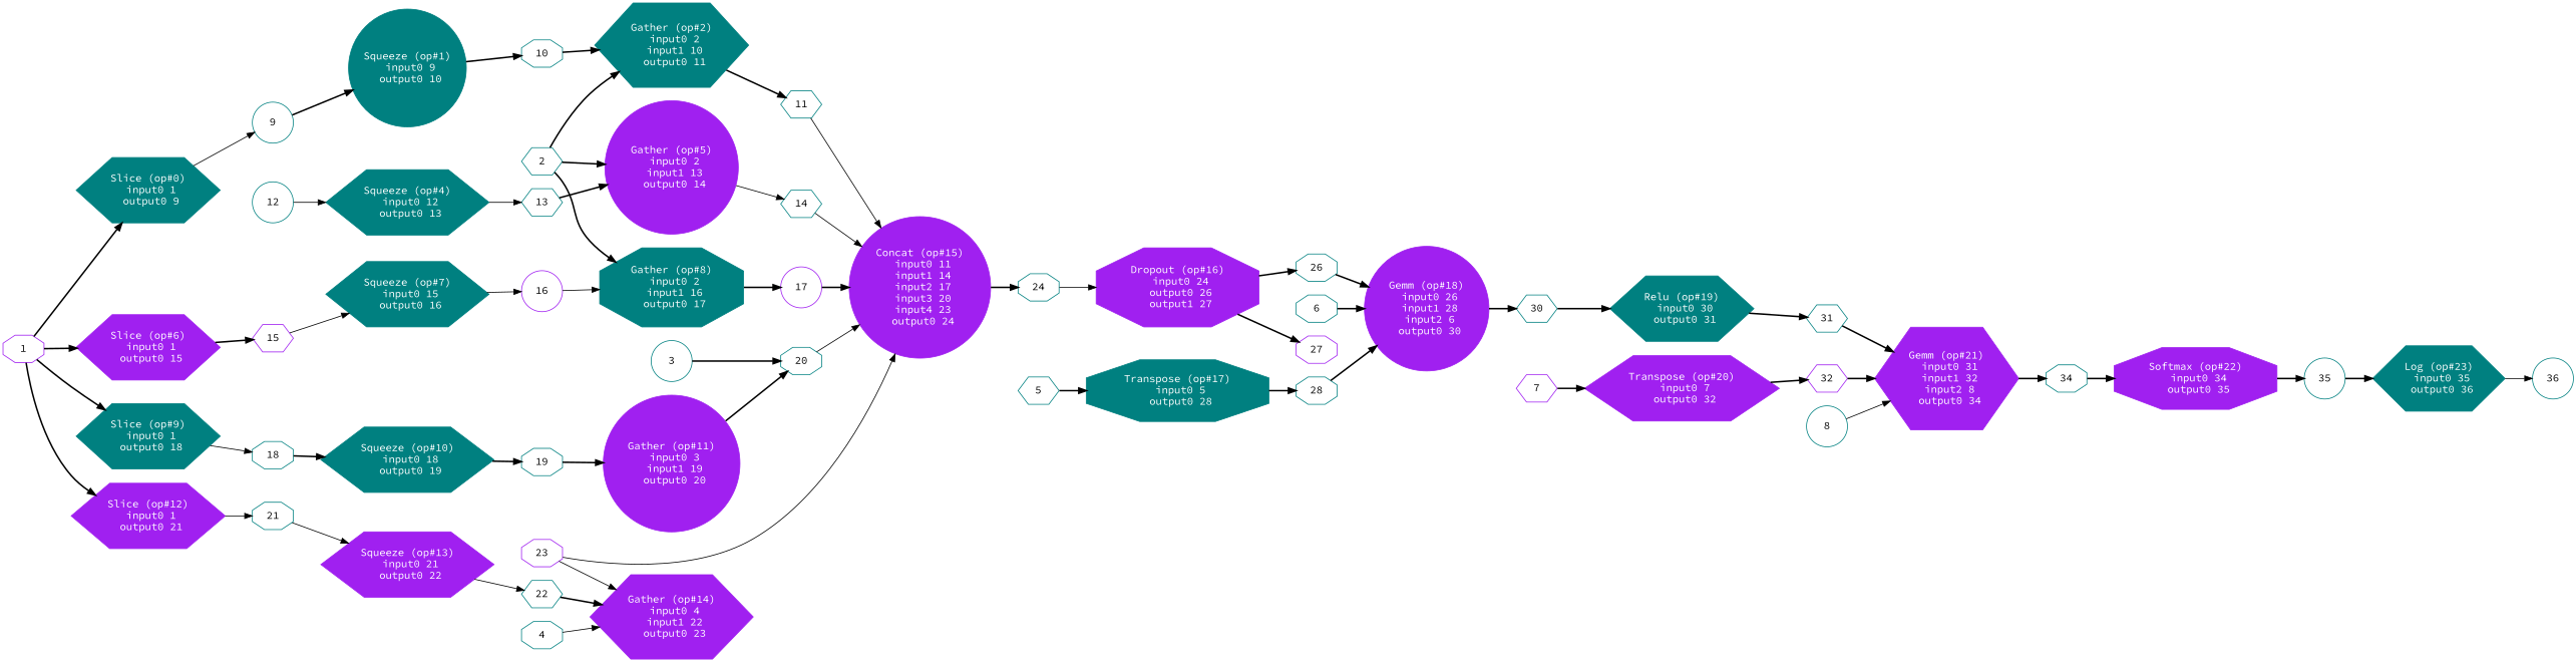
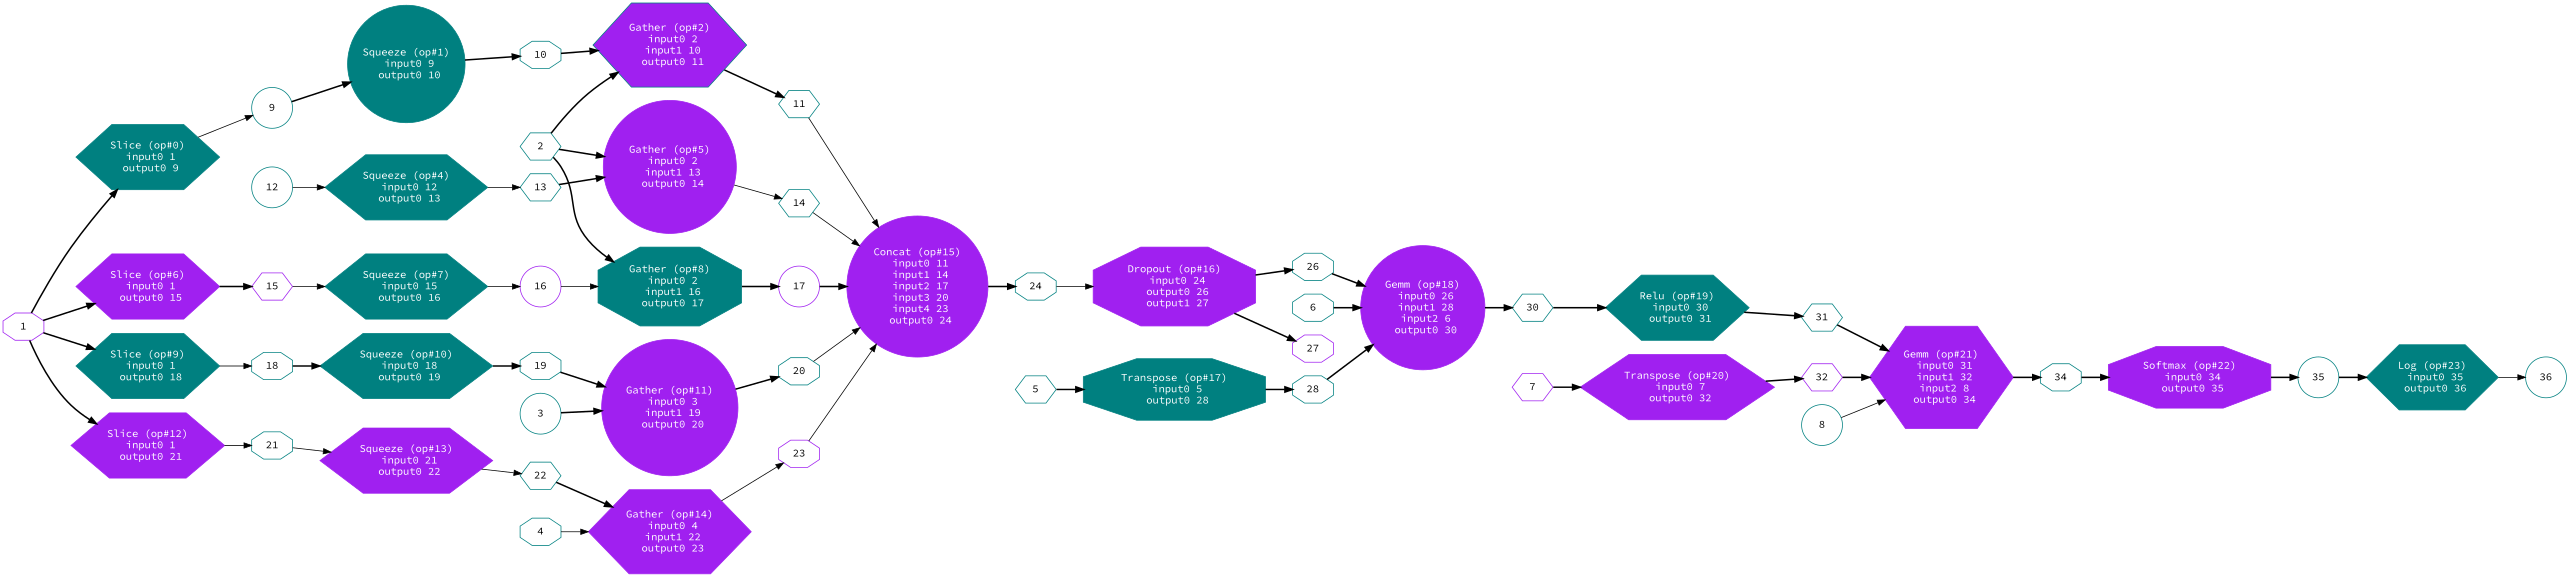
  digraph {
    fontname="Source Code Pro"
    rankdir=LR
    node [color=teal fontname="Source Code Pro" shape=hexagon]
    edge [fontname="Source Code Pro" style=bold]
    "Slice (op#0)\n input0 1\n output0 9" [fontcolor="#FFFFFF" height=0.73611 style=filled width=1.1528]
    n2 [height=0.5 label=9 shape=circle width=0.75]
    "Squeeze (op#1)\n input0 9\n output0 10" [fontcolor="#FFFFFF" height=0.73611 shape=circle style=filled width=1.4028]
    n4 [height=0.5 label=10 shape=octagon width=0.75]
    n5 [color=purple height=0.5 label=1 shape=octagon width=0.75]
    "Slice (op#6)\n input0 1\n output0 15" [color=purple fontcolor="#FFFFFF" height=0.73611 style=filled width=1.1528]
    "Slice (op#9)\n input0 1\n output0 18" [fontcolor="#FFFFFF" height=0.73611 style=filled width=1.1528]
    "Slice (op#12)\n input0 1\n output0 21" [color=purple fontcolor="#FFFFFF" height=0.73611 style=filled width=1.25]
    n9 [color=purple height=0.5 label=15 width=0.75]
    n10 [height=0.5 label=18 shape=octagon width=0.75]
    n11 [height=0.5 label=21 shape=octagon width=0.75]
    n12 [height=0.5 label=12 shape=circle width=0.75]
    "Squeeze (op#4)\n input0 12\n output0 13" [fontcolor="#FFFFFF" height=0.73611 style=filled width=1.4028]
    "Squeeze (op#7)\n input0 15\n output0 16" [fontcolor="#FFFFFF" height=0.73611 style=filled width=1.4028]
    "Squeeze (op#10)\n input0 18\n output0 19" [fontcolor="#FFFFFF" height=0.73611 style=filled width=1.5]
    "Squeeze (op#13)\n input0 21\n output0 22" [color=purple fontcolor="#FFFFFF" height=0.73611 style=filled width=1.5]
-   "Gather (op#2)\n input0 2\n input1 10\n output0 11" [fontcolor="#FFFFFF" height=0.94444 style=filled width=1.2917]
+   "Gather (op#2)\n input0 2\n input1 10\n output0 11" [fontcolor="#FFFFFF" height=0.94444 style=filled width=1.2917 fillcolor=purple]
    n18 [height=0.5 label=11 width=0.75]
    "Concat (op#15)\n input0 11\n input1 14\n input2 17\n input3 20\n input4 23\n output0 24" [color=purple fontcolor="#FFFFFF" height=1.5694 shape=circle style=filled width=1.4028]
    n20 [height=0.5 label=24 shape=octagon width=0.75]
    n21 [height=0.5 label=2 width=0.75]
    "Gather (op#5)\n input0 2\n input1 13\n output0 14" [color=purple fontcolor="#FFFFFF" height=0.94444 shape=circle style=filled width=1.2917]
    "Gather (op#8)\n input0 2\n input1 16\n output0 17" [fontcolor="#FFFFFF" height=0.94444 shape=octagon style=filled width=1.2917]
    n24 [height=0.5 label=14 width=0.75]
    n25 [color=purple height=0.5 label=17 shape=circle width=0.75]
    "Dropout (op#16)\n input0 24\n output0 26\n output1 27" [color=purple fontcolor="#FFFFFF" height=0.94444 shape=octagon style=filled width=1.5]
    n27 [height=0.5 label=13 width=0.75]
    n28 [color=purple height=0.5 label=16 shape=circle width=0.75]
    n29 [height=0.5 label=19 shape=octagon width=0.75]
    "Gather (op#11)\n input0 3\n input1 19\n output0 20" [color=purple fontcolor="#FFFFFF" height=0.94444 shape=circle style=filled width=1.3889]
    n31 [height=0.5 label=20 shape=octagon width=0.75]
    n32 [height=0.5 label=3 shape=circle width=0.75]
    n33 [height=0.5 label=22 width=0.75]
    "Gather (op#14)\n input0 4\n input1 22\n output0 23" [color=purple fontcolor="#FFFFFF" height=0.94444 style=filled width=1.3889]
    n35 [color=purple height=0.5 label=23 shape=octagon width=0.75]
    n36 [height=0.5 label=4 shape=octagon width=0.75]
    n37 [height=0.5 label=26 shape=octagon width=0.75]
    n38 [color=purple height=0.5 label=27 shape=octagon width=0.75]
    "Gemm (op#18)\n input0 26\n input1 28\n input2 6\n output0 30" [color=purple fontcolor="#FFFFFF" height=1.1528 shape=circle style=filled width=1.4028]
    n40 [height=0.5 label=30 width=0.75]
    "Relu (op#19)\n input0 30\n output0 31" [fontcolor="#FFFFFF" height=0.73611 style=filled width=1.2361]
    "Transpose (op#17)\n input0 5\n output0 28" [fontcolor="#FFFFFF" height=0.73611 shape=octagon style=filled width=1.6528]
    n43 [height=0.5 label=28 shape=octagon width=0.75]
    n44 [height=0.5 label=5 width=0.75]
    n45 [height=0.5 label=31 width=0.75]
    n46 [height=0.5 label=6 shape=octagon width=0.75]
    "Gemm (op#21)\n input0 31\n input1 32\n input2 8\n output0 34" [color=purple fontcolor="#FFFFFF" height=1.1528 style=filled width=1.4028]
    n48 [height=0.5 label=34 shape=octagon width=0.75]
    "Softmax (op#22)\n input0 34\n output0 35" [color=purple fontcolor="#FFFFFF" height=0.73611 shape=octagon style=filled width=1.5278]
    "Transpose (op#20)\n input0 7\n output0 32" [color=purple fontcolor="#FFFFFF" height=0.73611 style=filled width=1.6528]
    n51 [color=purple height=0.5 label=32 width=0.75]
    n52 [color=purple height=0.5 label=7 width=0.75]
    n53 [height=0.5 label=35 shape=circle width=0.75]
    n54 [height=0.5 label=8 shape=circle width=0.75]
    "Log (op#23)\n input0 35\n output0 36" [fontcolor="#FFFFFF" height=0.73611 style=filled width=1.1806]
    n56 [height=0.5 label=36 shape=circle width=0.75]
    "Slice (op#0)\n input0 1\n output0 9" -> n2 [style=solid]
    n2 -> "Squeeze (op#1)\n input0 9\n output0 10"
    "Squeeze (op#1)\n input0 9\n output0 10" -> n4
    n4 -> "Gather (op#2)\n input0 2\n input1 10\n output0 11"
    n5 -> "Slice (op#0)\n input0 1\n output0 9"
    n5 -> "Slice (op#6)\n input0 1\n output0 15"
    n5 -> "Slice (op#9)\n input0 1\n output0 18"
    n5 -> "Slice (op#12)\n input0 1\n output0 21"
    "Slice (op#6)\n input0 1\n output0 15" -> n9
    "Slice (op#9)\n input0 1\n output0 18" -> n10 [style=solid]
    "Slice (op#12)\n input0 1\n output0 21" -> n11 [style=solid]
    n9 -> "Squeeze (op#7)\n input0 15\n output0 16" [style=solid]
    n10 -> "Squeeze (op#10)\n input0 18\n output0 19"
    n11 -> "Squeeze (op#13)\n input0 21\n output0 22" [style=solid]
    n12 -> "Squeeze (op#4)\n input0 12\n output0 13" [style=solid]
    "Squeeze (op#4)\n input0 12\n output0 13" -> n27 [style=solid]
    "Squeeze (op#7)\n input0 15\n output0 16" -> n28 [style=solid]
    "Squeeze (op#10)\n input0 18\n output0 19" -> n29
    "Squeeze (op#13)\n input0 21\n output0 22" -> n33 [style=solid]
    "Gather (op#2)\n input0 2\n input1 10\n output0 11" -> n18
    n18 -> "Concat (op#15)\n input0 11\n input1 14\n input2 17\n input3 20\n input4 23\n output0 24" [style=solid]
    "Concat (op#15)\n input0 11\n input1 14\n input2 17\n input3 20\n input4 23\n output0 24" -> n20
    n20 -> "Dropout (op#16)\n input0 24\n output0 26\n output1 27" [style=solid]
    n21 -> "Gather (op#2)\n input0 2\n input1 10\n output0 11"
    n21 -> "Gather (op#5)\n input0 2\n input1 13\n output0 14"
    n21 -> "Gather (op#8)\n input0 2\n input1 16\n output0 17"
    "Gather (op#5)\n input0 2\n input1 13\n output0 14" -> n24 [style=solid]
    "Gather (op#8)\n input0 2\n input1 16\n output0 17" -> n25
    n24 -> "Concat (op#15)\n input0 11\n input1 14\n input2 17\n input3 20\n input4 23\n output0 24" [style=solid]
    n25 -> "Concat (op#15)\n input0 11\n input1 14\n input2 17\n input3 20\n input4 23\n output0 24"
    "Dropout (op#16)\n input0 24\n output0 26\n output1 27" -> n37
    "Dropout (op#16)\n input0 24\n output0 26\n output1 27" -> n38
    n27 -> "Gather (op#5)\n input0 2\n input1 13\n output0 14"
    n28 -> "Gather (op#8)\n input0 2\n input1 16\n output0 17" [style=solid]
    n29 -> "Gather (op#11)\n input0 3\n input1 19\n output0 20"
    "Gather (op#11)\n input0 3\n input1 19\n output0 20" -> n31
    n31 -> "Concat (op#15)\n input0 11\n input1 14\n input2 17\n input3 20\n input4 23\n output0 24" [style=solid]
-   n32 -> n31
+   n32 -> "Gather (op#11)\n input0 3\n input1 19\n output0 20"
    n33 -> "Gather (op#14)\n input0 4\n input1 22\n output0 23"
-   n35 -> "Gather (op#14)\n input0 4\n input1 22\n output0 23" [style=solid]
+   "Gather (op#14)\n input0 4\n input1 22\n output0 23" -> n35 [style=solid]
    n35 -> "Concat (op#15)\n input0 11\n input1 14\n input2 17\n input3 20\n input4 23\n output0 24" [style=solid]
    n36 -> "Gather (op#14)\n input0 4\n input1 22\n output0 23" [style=solid]
    n37 -> "Gemm (op#18)\n input0 26\n input1 28\n input2 6\n output0 30"
    "Gemm (op#18)\n input0 26\n input1 28\n input2 6\n output0 30" -> n40
    n40 -> "Relu (op#19)\n input0 30\n output0 31"
    "Relu (op#19)\n input0 30\n output0 31" -> n45
    "Transpose (op#17)\n input0 5\n output0 28" -> n43
    n43 -> "Gemm (op#18)\n input0 26\n input1 28\n input2 6\n output0 30"
    n44 -> "Transpose (op#17)\n input0 5\n output0 28"
    n45 -> "Gemm (op#21)\n input0 31\n input1 32\n input2 8\n output0 34"
    n46 -> "Gemm (op#18)\n input0 26\n input1 28\n input2 6\n output0 30"
    "Gemm (op#21)\n input0 31\n input1 32\n input2 8\n output0 34" -> n48
    n48 -> "Softmax (op#22)\n input0 34\n output0 35"
    "Softmax (op#22)\n input0 34\n output0 35" -> n53
    "Transpose (op#20)\n input0 7\n output0 32" -> n51
    n51 -> "Gemm (op#21)\n input0 31\n input1 32\n input2 8\n output0 34"
    n52 -> "Transpose (op#20)\n input0 7\n output0 32"
    n53 -> "Log (op#23)\n input0 35\n output0 36"
    n54 -> "Gemm (op#21)\n input0 31\n input1 32\n input2 8\n output0 34" [style=solid]
    "Log (op#23)\n input0 35\n output0 36" -> n56 [style=solid]
  }
